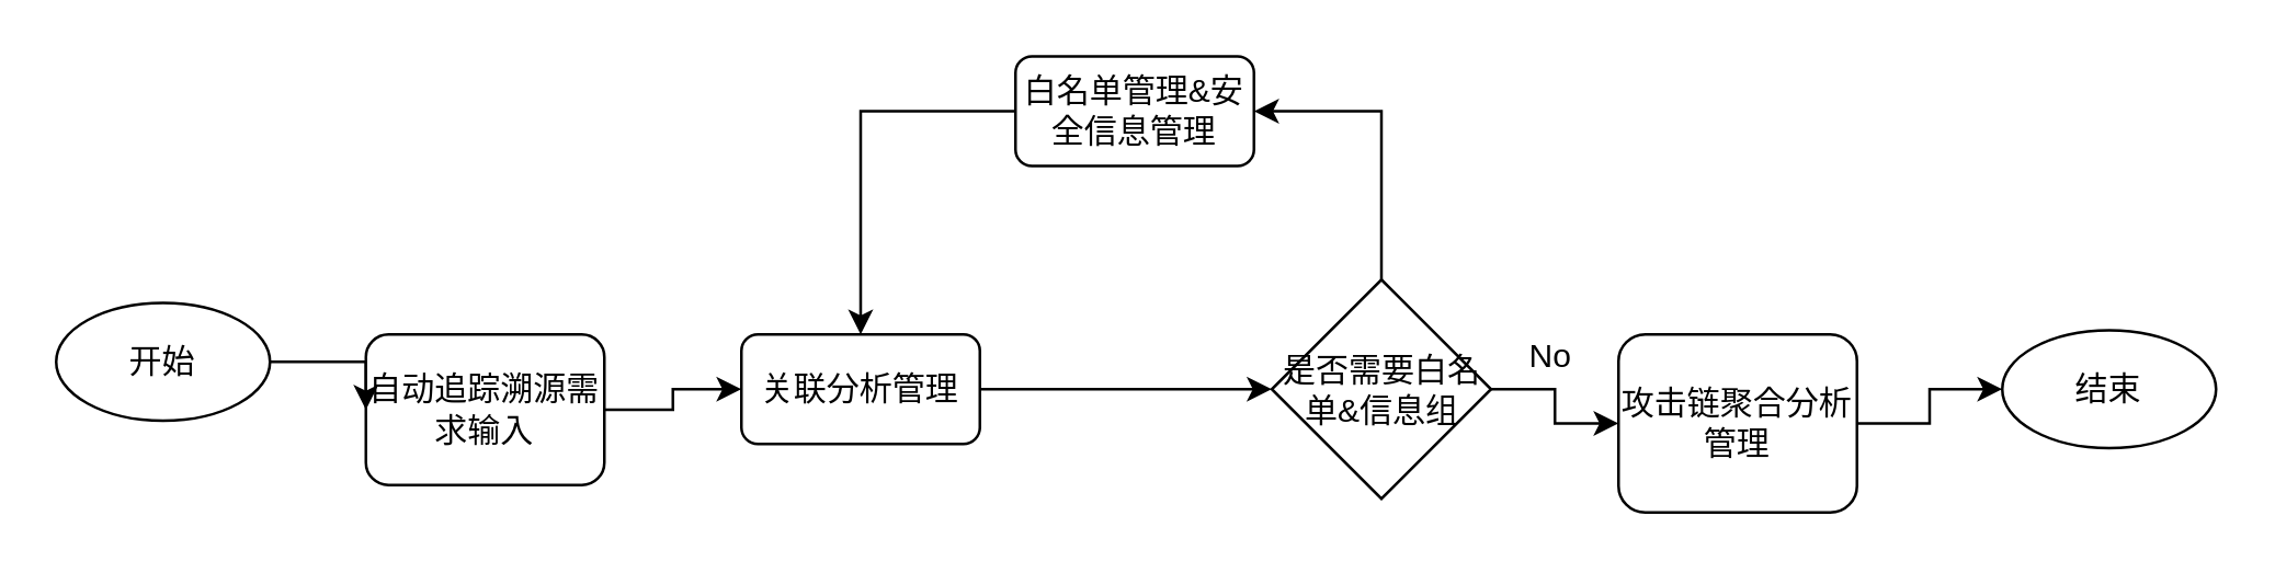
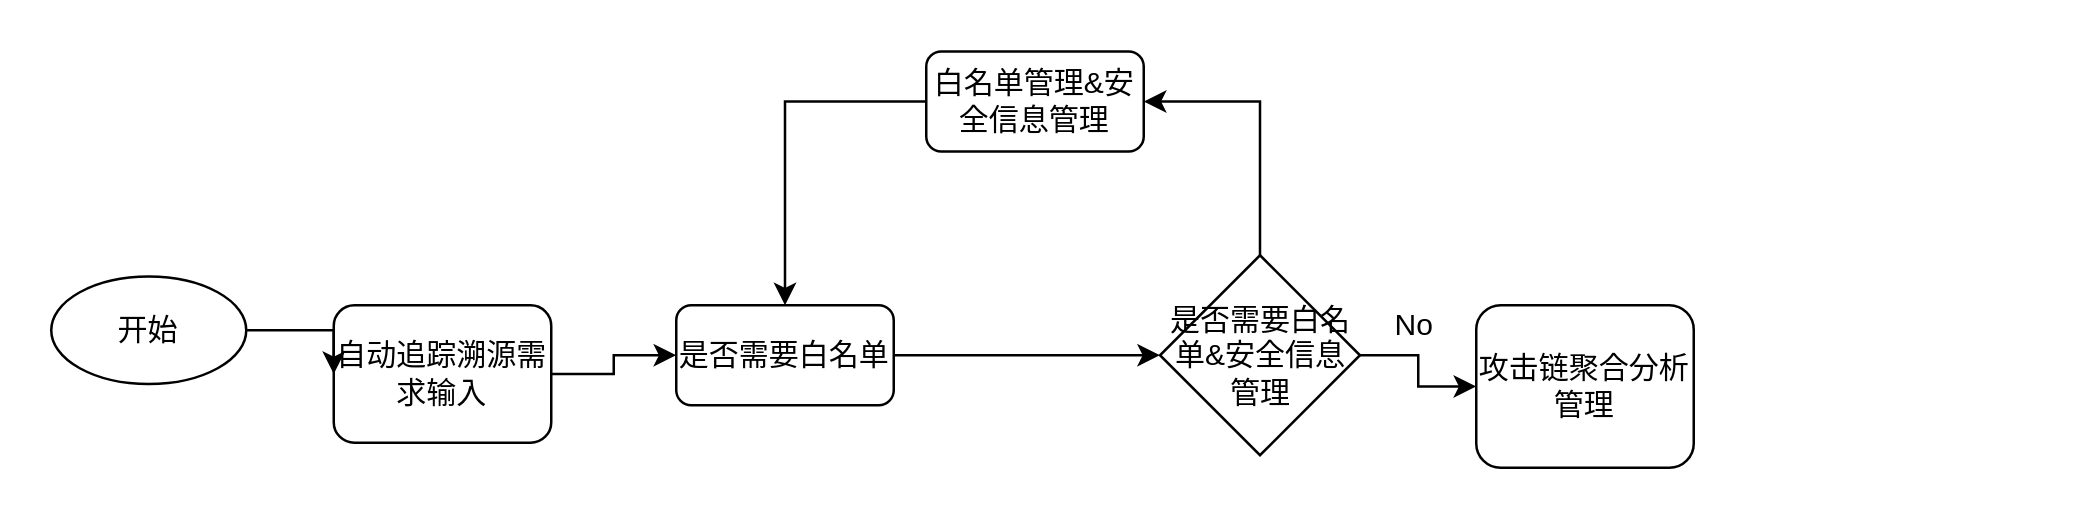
  <mxCell id="0" />
  <mxCell id="1" parent="0" />
  <mxCell id="2" value="开始" style="ellipse;whiteSpace=wrap;html=1;" vertex="1" parent="1"><mxGeometry x="20" y="110" width="78" height="43" as="geometry" /></mxCell>
  <mxCell id="3" value="" style="edgeStyle=orthogonalEdgeStyle;rounded=0;orthogonalLoop=1;jettySize=auto;html=1;" edge="1" parent="1" source="4" target="9"><mxGeometry relative="1" as="geometry" /></mxCell>
  <mxCell id="4" value="自动追踪溯源需求输入" style="rounded=1;whiteSpace=wrap;html=1;fontSize=12;glass=0;strokeWidth=1;shadow=0;" vertex="1" parent="1"><mxGeometry x="133" y="121.5" width="87" height="55" as="geometry" /></mxCell>
- <mxCell id="5" value="" style="edgeStyle=orthogonalEdgeStyle;rounded=0;orthogonalLoop=1;jettySize=auto;html=1;exitX=1;exitY=0.5;exitDx=0;exitDy=0;" edge="1" parent="1" source="16" target="6"><mxGeometry relative="1" as="geometry"><mxPoint x="1130" y="141.5" as="sourcePoint" /></mxGeometry></mxCell>
- <mxCell id="6" value="结束" style="ellipse;whiteSpace=wrap;html=1;" vertex="1" parent="1"><mxGeometry x="730" y="120" width="78" height="43" as="geometry" /></mxCell>
  <mxCell id="7" style="edgeStyle=orthogonalEdgeStyle;rounded=0;orthogonalLoop=1;jettySize=auto;html=1;exitX=1;exitY=0.5;exitDx=0;exitDy=0;entryX=0;entryY=0.5;entryDx=0;entryDy=0;" edge="1" parent="1" source="2" target="4"><mxGeometry relative="1" as="geometry"><mxPoint x="230" y="151.481" as="sourcePoint" /><mxPoint x="330" y="191.481" as="targetPoint" /></mxGeometry></mxCell>
  <mxCell id="8" value="" style="edgeStyle=orthogonalEdgeStyle;rounded=0;orthogonalLoop=1;jettySize=auto;html=1;" edge="1" parent="1" source="9" target="12"><mxGeometry relative="1" as="geometry" /></mxCell>
- <mxCell id="9" value="关联分析管理" style="rounded=1;whiteSpace=wrap;html=1;fontSize=12;glass=0;strokeWidth=1;shadow=0;" vertex="1" parent="1"><mxGeometry x="270" y="121.5" width="87" height="40" as="geometry" /></mxCell>
+ <mxCell id="9" value="是否需要白名单" style="rounded=1;whiteSpace=wrap;html=1;fontSize=12;glass=0;strokeWidth=1;shadow=0;" vertex="1" parent="1"><mxGeometry x="270" y="121.5" width="87" height="40" as="geometry" /></mxCell>
  <mxCell id="10" value="" style="edgeStyle=orthogonalEdgeStyle;rounded=0;orthogonalLoop=1;jettySize=auto;html=1;" edge="1" parent="1" source="12" target="14"><mxGeometry relative="1" as="geometry"><Array as="points"><mxPoint x="504" y="40" /></Array></mxGeometry></mxCell>
  <mxCell id="11" value="" style="edgeStyle=orthogonalEdgeStyle;rounded=0;orthogonalLoop=1;jettySize=auto;html=1;" edge="1" parent="1" source="12" target="16"><mxGeometry relative="1" as="geometry" /></mxCell>
- <mxCell id="12" value="是否需要白名单&amp;amp;信息组" style="rhombus;whiteSpace=wrap;html=1;" vertex="1" parent="1"><mxGeometry x="463.5" y="101.5" width="80" height="80" as="geometry" /></mxCell>
+ <mxCell id="12" value="是否需要白名单&amp;amp;安全信息管理" style="rhombus;whiteSpace=wrap;html=1;" vertex="1" parent="1"><mxGeometry x="463.5" y="101.5" width="80" height="80" as="geometry" /></mxCell>
  <mxCell id="13" value="" style="edgeStyle=orthogonalEdgeStyle;rounded=0;orthogonalLoop=1;jettySize=auto;html=1;entryX=0.5;entryY=0;entryDx=0;entryDy=0;" edge="1" parent="1" source="14" target="9"><mxGeometry relative="1" as="geometry"><mxPoint x="357" y="50" as="targetPoint" /></mxGeometry></mxCell>
  <mxCell id="14" value="白名单管理&amp;amp;安全信息管理" style="rounded=1;whiteSpace=wrap;html=1;fontSize=12;glass=0;strokeWidth=1;shadow=0;" vertex="1" parent="1"><mxGeometry x="370" y="20" width="87" height="40" as="geometry" /></mxCell>
  <mxCell id="15" value="No" style="text;html=1;align=center;verticalAlign=middle;resizable=0;points=[];autosize=1;strokeColor=none;fillColor=none;" vertex="1" parent="1"><mxGeometry x="550" y="120" width="30" height="20" as="geometry" /></mxCell>
  <mxCell id="16" value="攻击链聚合分析管理" style="rounded=1;whiteSpace=wrap;html=1;fontSize=12;glass=0;strokeWidth=1;shadow=0;" vertex="1" parent="1"><mxGeometry x="590" y="121.5" width="87" height="65" as="geometry" /></mxCell>
